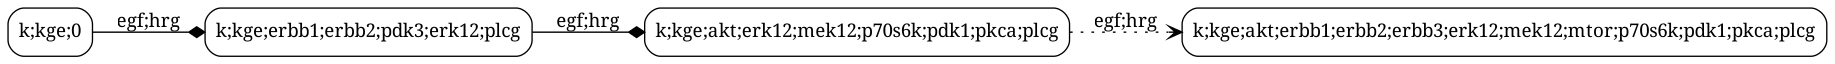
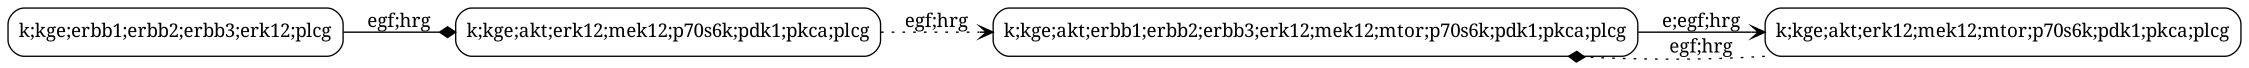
  digraph {
    fontname="Noto Serif"
    rankdir=LR
    node [fillcolor=white fontname="Noto Serif" shape=box style="filled, rounded"]
    edge [arrowhead=diamond fontname="Noto Serif" style=solid]
-   n1 [label="k;kge;0"]
-   n2 [label="k;kge;erbb1;erbb2;pdk3;erk12;plcg"]
+   n2 [label="k;kge;erbb1;erbb2;erbb3;erk12;plcg"]
    n3 [label="k;kge;akt;erk12;mek12;p70s6k;pdk1;pkca;plcg"]
    n4 [label="k;kge;akt;erbb1;erbb2;erbb3;erk12;mek12;mtor;p70s6k;pdk1;pkca;plcg"]
-   n1 -> n2 [label="egf;hrg"]
+   n5 [label="k;kge;akt;erk12;mek12;mtor;p70s6k;pdk1;pkca;plcg"]
    n2 -> n3 [label="egf;hrg"]
    n3 -> n4 [arrowhead=vee label="egf;hrg" style=dotted]
+   n4 -> n5 [arrowhead=vee label="e;egf;hrg"]
+   n5 -> n4 [label="egf;hrg" style=dotted]
  }
